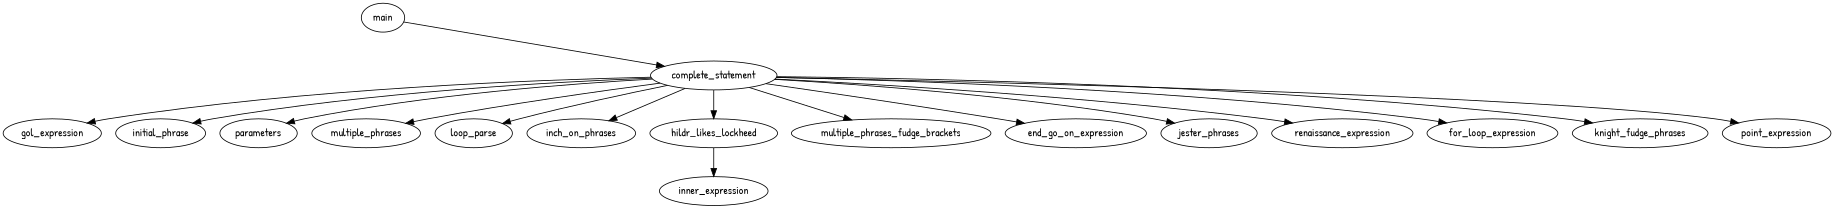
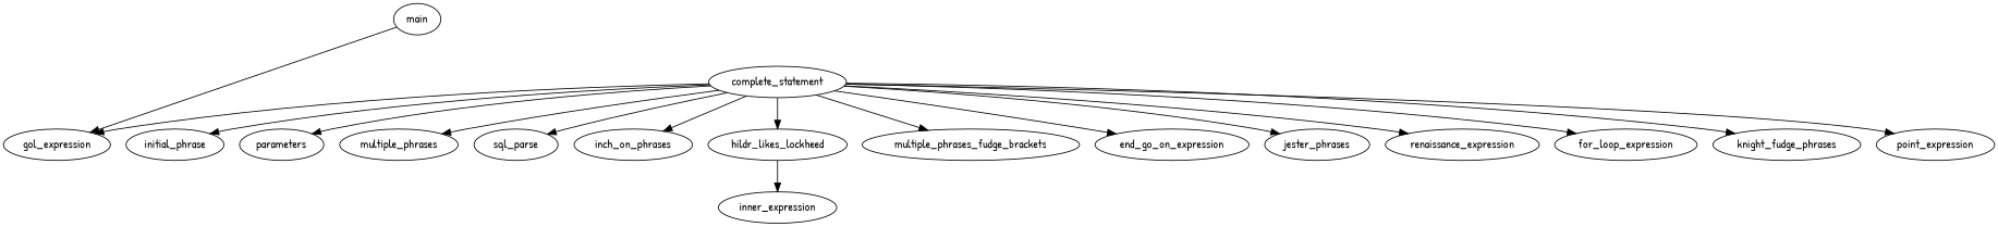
  digraph {
    fontname="Patrick Hand"
    node [fontname="Patrick Hand"]
    edge [fontname="Patrick Hand"]
    n1 [label=initial_phrase]
    n2 [label=inner_expression]
    n3 [label=parameters]
    n4 [label=multiple_phrases]
-   n5 [label=loop_parse]
+   n5 [label=sql_parse]
    n6 [label=inch_on_phrases]
    n7 [label=hildr_likes_lockheed]
    n8 [label=multiple_phrases_fudge_brackets]
    n9 [label=end_go_on_expression]
    n10 [label=gol_expression]
    n11 [label=jester_phrases]
    n12 [label=renaissance_expression]
    n13 [label=for_loop_expression]
    n14 [label=knight_fudge_phrases]
    n15 [label=point_expression]
    n16 [label=complete_statement]
    n17 [label=main]
    n7 -> n2
    n16 -> n1
    n16 -> n3
    n16 -> n4
    n16 -> n5
    n16 -> n6
    n16 -> n7
    n16 -> n8
    n16 -> n9
    n16 -> n10
    n16 -> n11
    n16 -> n12
    n16 -> n13
    n16 -> n14
    n16 -> n15
-   n17 -> n16
+   n17 -> n10
  }
